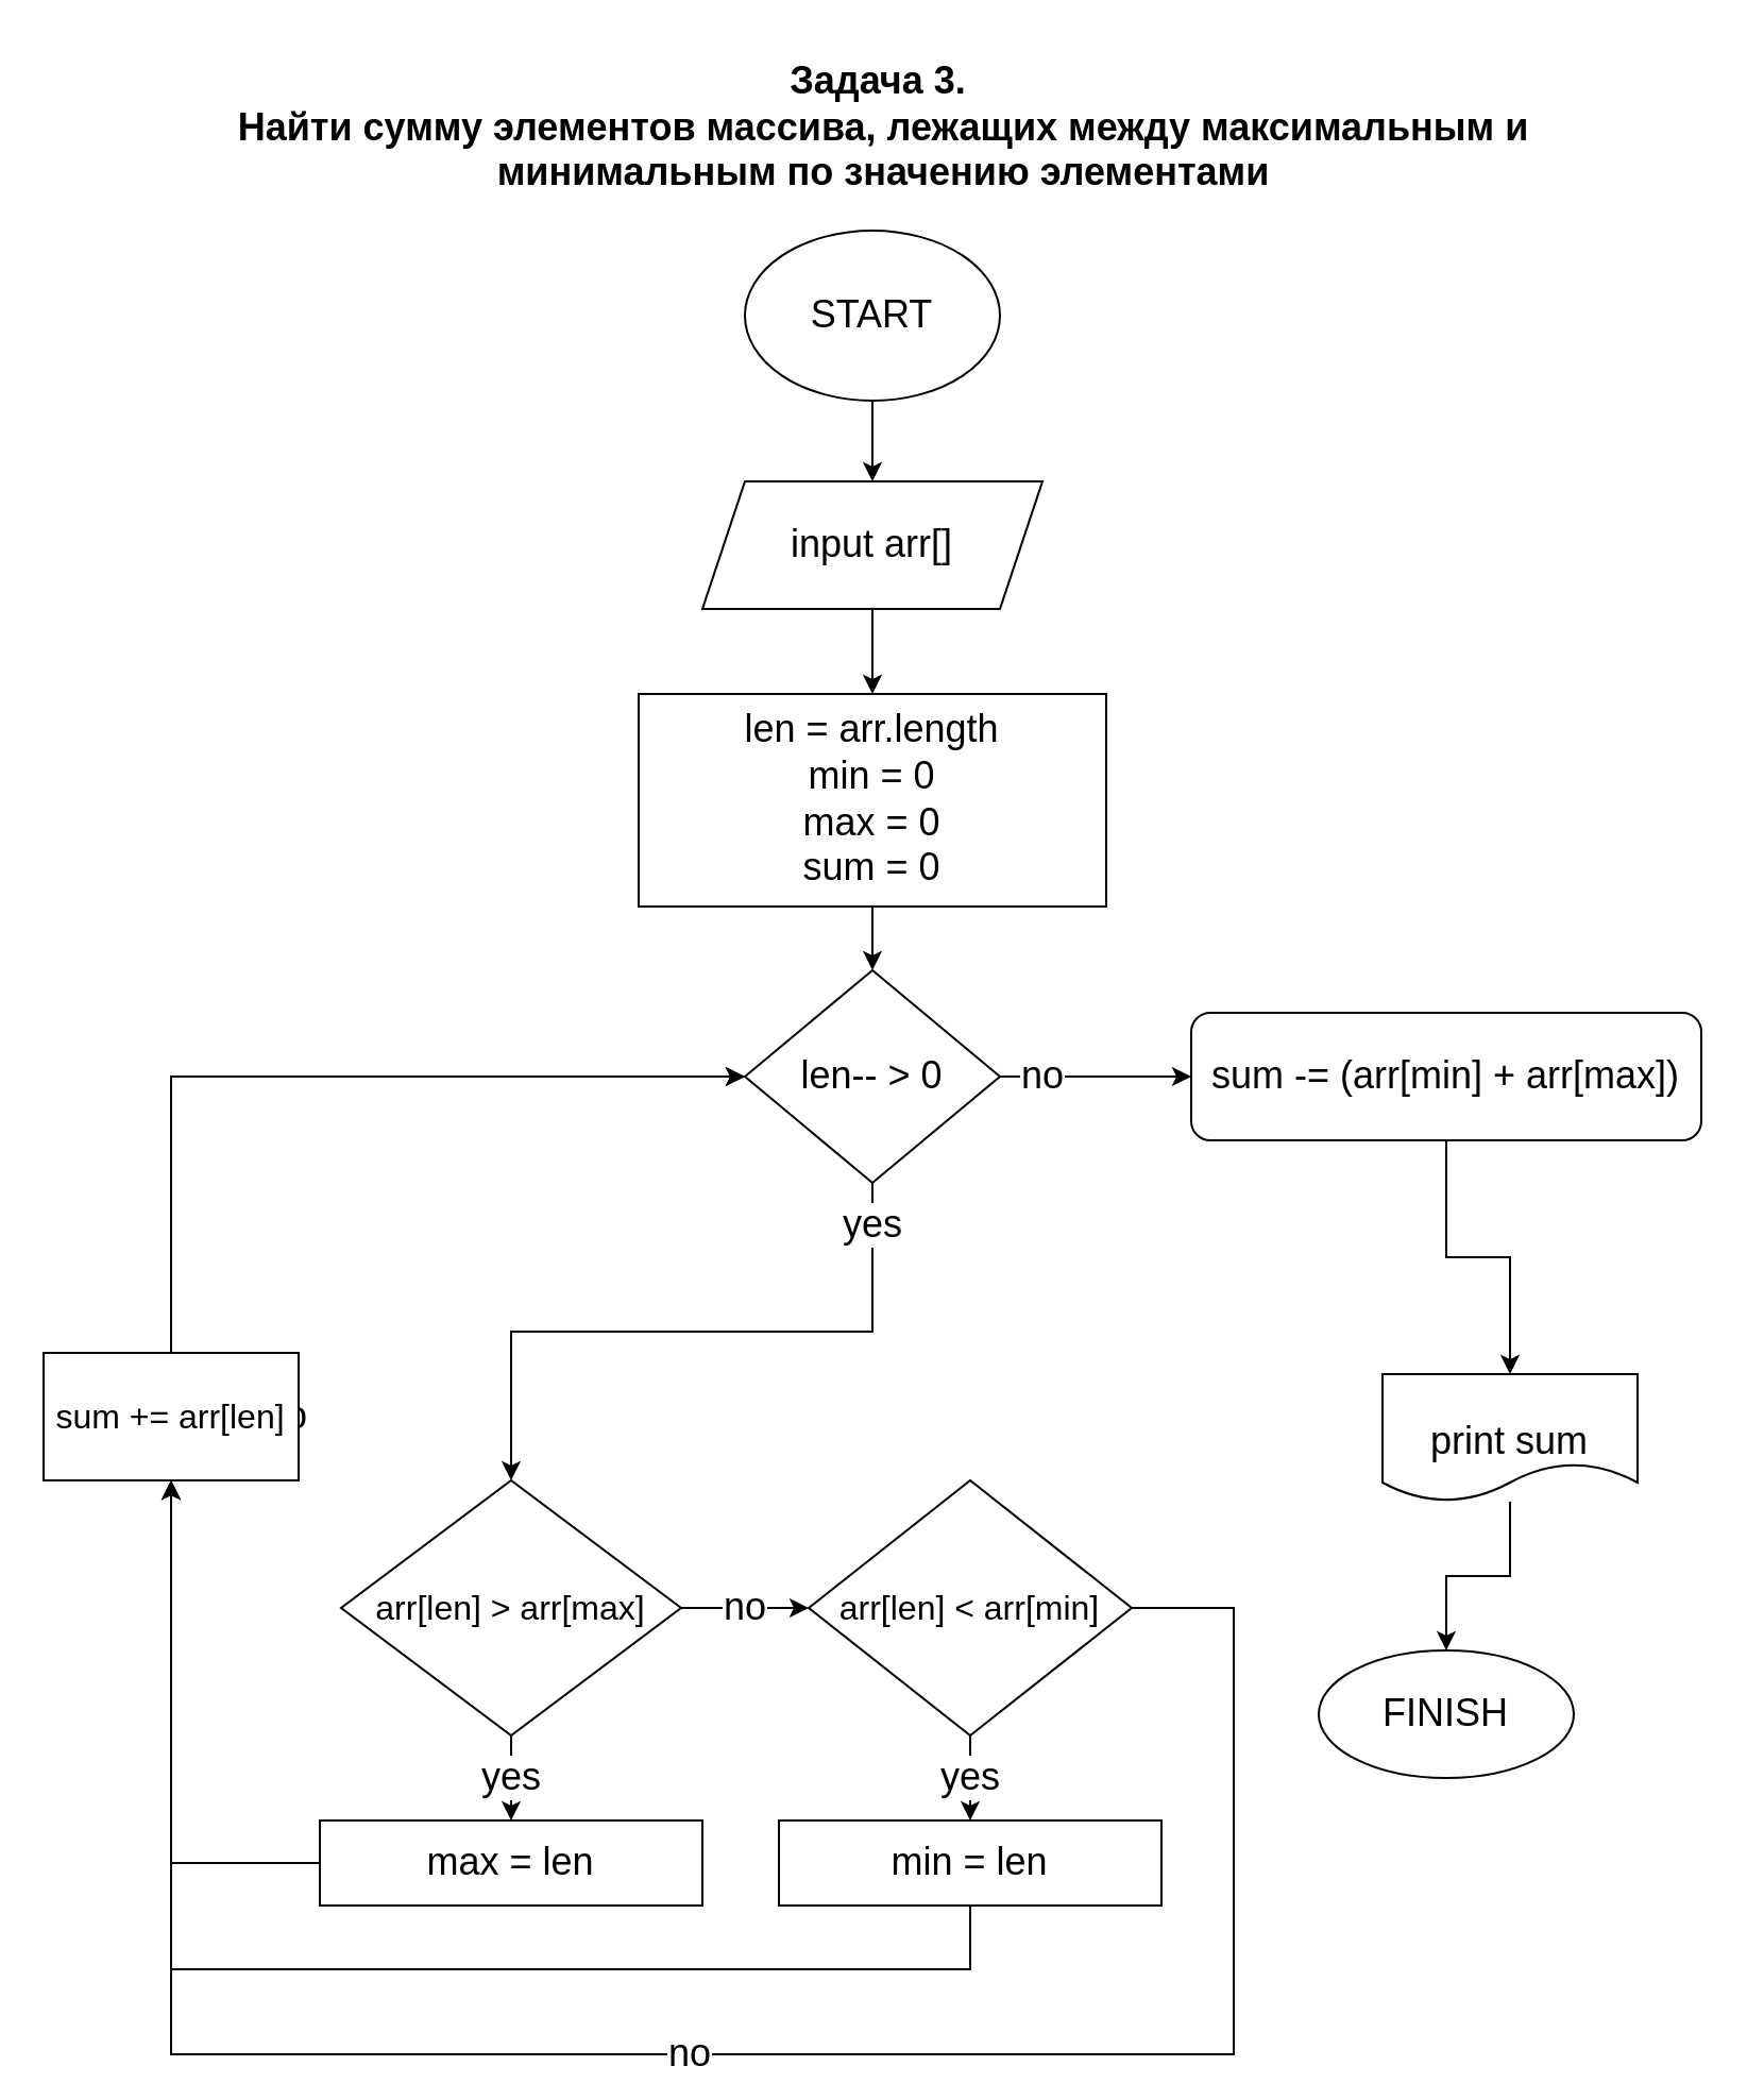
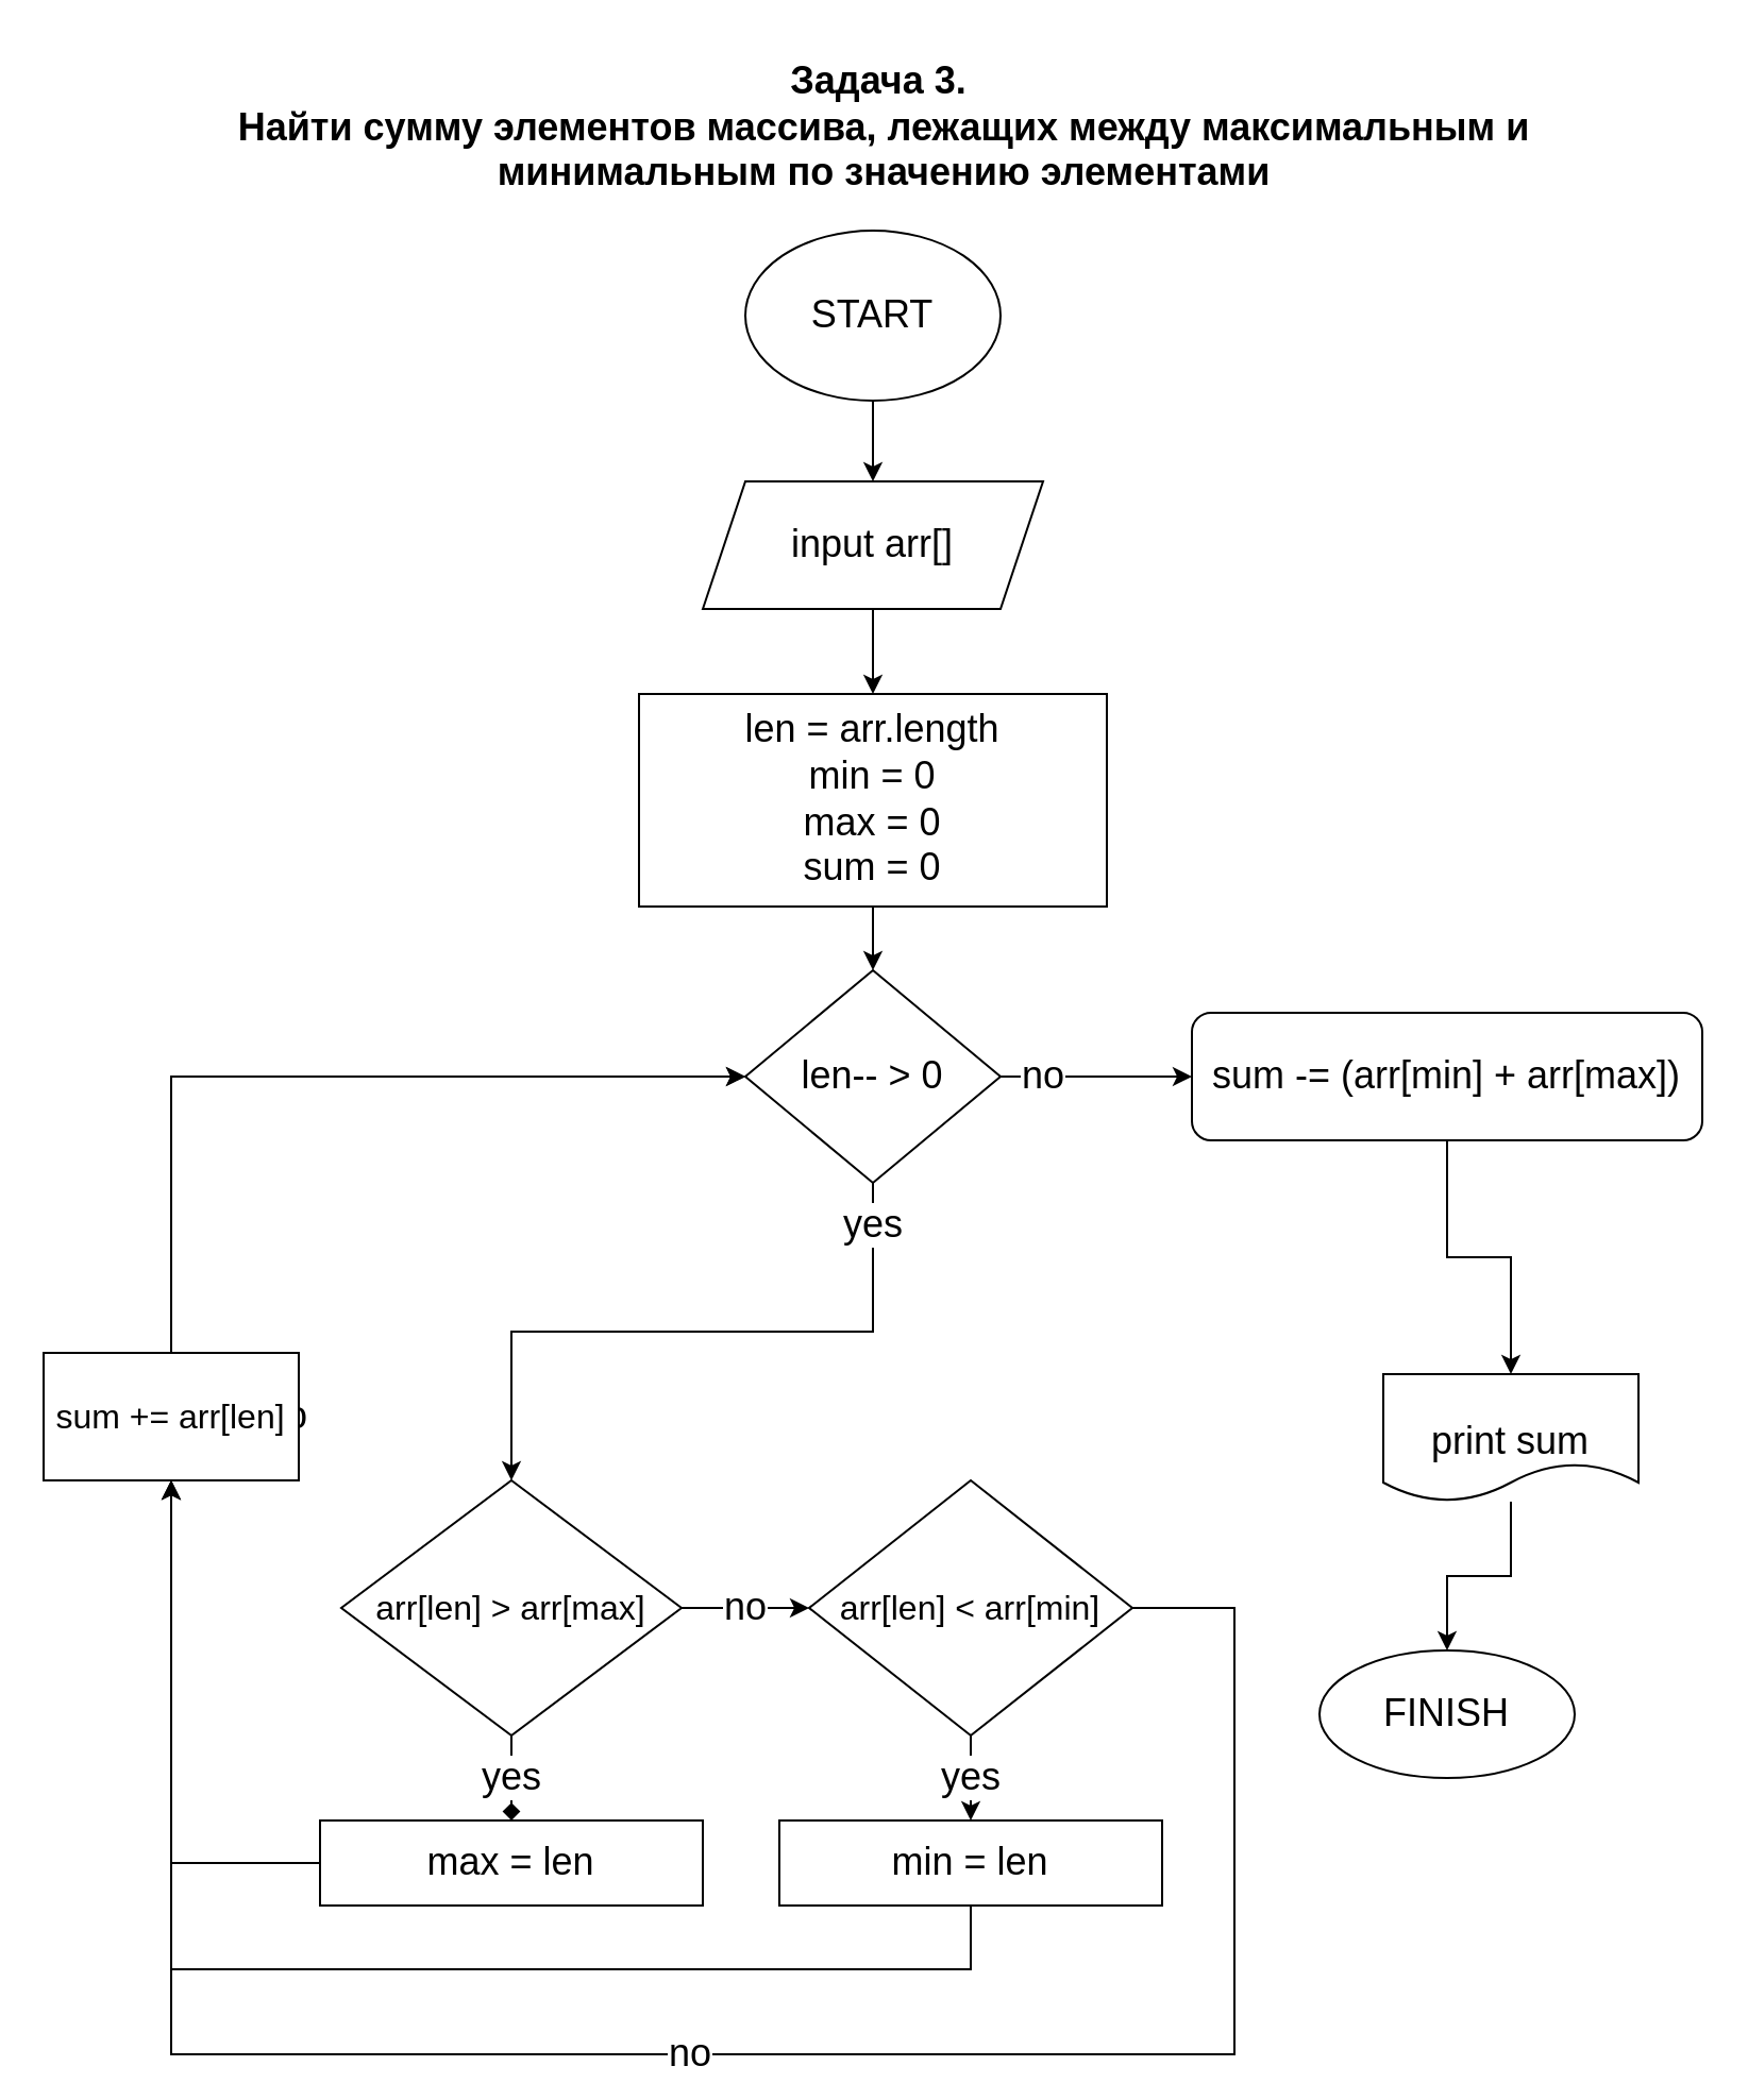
  <mxCell id="0" />
  <mxCell id="1" parent="0" />
  <mxCell id="2" value="&lt;span class=&quot;fontstyle0&quot; style=&quot;font-size: 18px;&quot;&gt;Задача 3.&amp;nbsp;&lt;/span&gt;&lt;br/&gt;&lt;span class=&quot;fontstyle0&quot;&gt;Найти сумму элементов массива, лежащих между максимальным и&lt;br&gt;минимальным по значению элементами&lt;/span&gt; &lt;br/&gt;" style="text;html=1;align=center;verticalAlign=middle;resizable=0;points=[];autosize=1;strokeColor=none;fillColor=none;fontSize=18;fontStyle=1" parent="1" vertex="1"><mxGeometry x="100" y="20" width="630" height="80" as="geometry" /></mxCell>
  <mxCell id="3" value="" style="edgeStyle=orthogonalEdgeStyle;rounded=0;orthogonalLoop=1;jettySize=auto;html=1;fontSize=18;" parent="1" source="4" target="6" edge="1"><mxGeometry relative="1" as="geometry" /></mxCell>
  <mxCell id="4" value="START" style="ellipse;whiteSpace=wrap;html=1;fontSize=18;" parent="1" vertex="1"><mxGeometry x="350" y="108" width="120" height="80" as="geometry" /></mxCell>
  <mxCell id="5" value="" style="edgeStyle=orthogonalEdgeStyle;rounded=0;orthogonalLoop=1;jettySize=auto;html=1;fontSize=18;" parent="1" source="6" target="8" edge="1"><mxGeometry relative="1" as="geometry" /></mxCell>
  <mxCell id="6" value="input arr[]" style="shape=parallelogram;perimeter=parallelogramPerimeter;whiteSpace=wrap;html=1;fixedSize=1;fontSize=18;" parent="1" vertex="1"><mxGeometry x="330" y="226" width="160" height="60" as="geometry" /></mxCell>
  <mxCell id="7" value="" style="edgeStyle=orthogonalEdgeStyle;rounded=0;orthogonalLoop=1;jettySize=auto;html=1;fontSize=18;" parent="1" source="8" target="11" edge="1"><mxGeometry relative="1" as="geometry" /></mxCell>
  <mxCell id="8" value="len = arr.length&lt;br&gt;min = 0&lt;br&gt;max = 0&lt;br&gt;sum = 0" style="whiteSpace=wrap;html=1;fontSize=18;" parent="1" vertex="1"><mxGeometry x="300" y="326" width="220" height="100" as="geometry" /></mxCell>
  <mxCell id="9" value="yes" style="edgeStyle=orthogonalEdgeStyle;rounded=0;orthogonalLoop=1;jettySize=auto;html=1;fontSize=18;entryX=0.5;entryY=0;entryDx=0;entryDy=0;" parent="1" source="11" target="14" edge="1"><mxGeometry x="-0.871" relative="1" as="geometry"><mxPoint as="offset" /><mxPoint x="410" y="596" as="targetPoint" /><Array as="points"><mxPoint x="410" y="626" /><mxPoint x="240" y="626" /></Array></mxGeometry></mxCell>
  <mxCell id="10" value="no" style="edgeStyle=orthogonalEdgeStyle;rounded=0;orthogonalLoop=1;jettySize=auto;html=1;fontSize=18;" edge="1" parent="1" source="11" target="29"><mxGeometry x="-0.556" relative="1" as="geometry"><mxPoint as="offset" /></mxGeometry></mxCell>
  <mxCell id="11" value="len-- &amp;gt; 0" style="rhombus;whiteSpace=wrap;html=1;fontSize=18;" parent="1" vertex="1"><mxGeometry x="350" y="456" width="120" height="100" as="geometry" /></mxCell>
- <mxCell id="12" value="yes" style="edgeStyle=orthogonalEdgeStyle;rounded=0;orthogonalLoop=1;jettySize=auto;html=1;fontSize=18;" parent="1" source="14" target="19" edge="1"><mxGeometry relative="1" as="geometry" /></mxCell>
+ <mxCell id="12" value="yes" style="edgeStyle=orthogonalEdgeStyle;rounded=0;orthogonalLoop=1;jettySize=auto;html=1;fontSize=18;endArrow=diamond;" parent="1" source="14" target="19" edge="1"><mxGeometry relative="1" as="geometry" /></mxCell>
  <mxCell id="13" value="no" style="edgeStyle=orthogonalEdgeStyle;rounded=0;orthogonalLoop=1;jettySize=auto;html=1;fontSize=18;" parent="1" source="14" target="23" edge="1"><mxGeometry relative="1" as="geometry" /></mxCell>
  <mxCell id="14" value="arr[len]&amp;nbsp;&amp;gt; arr[max]" style="rhombus;whiteSpace=wrap;html=1;fontSize=16;" parent="1" vertex="1"><mxGeometry x="160" y="696" width="160" height="120" as="geometry" /></mxCell>
  <mxCell id="15" style="edgeStyle=orthogonalEdgeStyle;rounded=0;orthogonalLoop=1;jettySize=auto;html=1;entryX=0.5;entryY=0;entryDx=0;entryDy=0;fontSize=18;" parent="1" source="16" target="17" edge="1"><mxGeometry relative="1" as="geometry" /></mxCell>
  <mxCell id="16" value="&lt;br&gt;print sum" style="shape=document;whiteSpace=wrap;html=1;boundedLbl=1;fontSize=18;" parent="1" vertex="1"><mxGeometry x="650" y="646" width="120" height="60" as="geometry" /></mxCell>
  <mxCell id="17" value="FINISH" style="ellipse;whiteSpace=wrap;html=1;fontSize=18;" parent="1" vertex="1"><mxGeometry x="620" y="776" width="120" height="60" as="geometry" /></mxCell>
  <mxCell id="18" style="edgeStyle=orthogonalEdgeStyle;rounded=0;orthogonalLoop=1;jettySize=auto;html=1;entryX=0.5;entryY=1;entryDx=0;entryDy=0;fontSize=18;" edge="1" parent="1" source="19" target="27"><mxGeometry relative="1" as="geometry" /></mxCell>
  <mxCell id="19" value="max = len" style="whiteSpace=wrap;html=1;fontSize=18;" parent="1" vertex="1"><mxGeometry x="150" y="856" width="180" height="40" as="geometry" /></mxCell>
  <mxCell id="20" value="yes" style="edgeStyle=orthogonalEdgeStyle;rounded=0;orthogonalLoop=1;jettySize=auto;html=1;fontSize=18;" parent="1" source="23" target="26" edge="1"><mxGeometry relative="1" as="geometry" /></mxCell>
  <mxCell id="21" value="no" style="edgeStyle=orthogonalEdgeStyle;rounded=0;orthogonalLoop=1;jettySize=auto;html=1;exitX=1;exitY=0.5;exitDx=0;exitDy=0;entryX=0;entryY=0.5;entryDx=0;entryDy=0;fontSize=18;startArrow=none;" parent="1" source="27" target="11" edge="1"><mxGeometry x="-0.975" relative="1" as="geometry"><Array as="points"><mxPoint x="80" y="506" /></Array><mxPoint as="offset" /></mxGeometry></mxCell>
  <mxCell id="22" value="no" style="edgeStyle=orthogonalEdgeStyle;rounded=0;orthogonalLoop=1;jettySize=auto;html=1;entryX=0.5;entryY=1;entryDx=0;entryDy=0;fontSize=18;" edge="1" parent="1" source="23" target="27"><mxGeometry relative="1" as="geometry"><Array as="points"><mxPoint x="580" y="756" /><mxPoint x="580" y="966" /><mxPoint x="80" y="966" /></Array></mxGeometry></mxCell>
  <mxCell id="23" value="arr[len] &amp;lt; arr[min]" style="rhombus;whiteSpace=wrap;html=1;fontSize=16;" parent="1" vertex="1"><mxGeometry x="380" y="696" width="152" height="120" as="geometry" /></mxCell>
  <mxCell id="24" style="edgeStyle=orthogonalEdgeStyle;rounded=0;orthogonalLoop=1;jettySize=auto;html=1;entryX=0;entryY=0.5;entryDx=0;entryDy=0;fontSize=18;startArrow=none;" parent="1" source="27" target="11" edge="1"><mxGeometry relative="1" as="geometry"><Array as="points"><mxPoint x="80" y="506" /></Array></mxGeometry></mxCell>
  <mxCell id="25" style="edgeStyle=orthogonalEdgeStyle;rounded=0;orthogonalLoop=1;jettySize=auto;html=1;entryX=0.5;entryY=1;entryDx=0;entryDy=0;fontSize=18;" edge="1" parent="1" source="26" target="27"><mxGeometry relative="1" as="geometry"><Array as="points"><mxPoint x="456" y="926" /><mxPoint x="80" y="926" /></Array></mxGeometry></mxCell>
  <mxCell id="26" value="min = len" style="whiteSpace=wrap;html=1;fontSize=18;" parent="1" vertex="1"><mxGeometry x="366" y="856" width="180" height="40" as="geometry" /></mxCell>
  <mxCell id="27" value="sum += arr[len]" style="whiteSpace=wrap;html=1;fontSize=16;" vertex="1" parent="1"><mxGeometry x="20" y="636" width="120" height="60" as="geometry" /></mxCell>
  <mxCell id="28" style="edgeStyle=orthogonalEdgeStyle;rounded=0;orthogonalLoop=1;jettySize=auto;html=1;entryX=0.5;entryY=0;entryDx=0;entryDy=0;fontSize=18;" edge="1" parent="1" source="29" target="16"><mxGeometry relative="1" as="geometry" /></mxCell>
  <mxCell id="29" value="sum -= (arr[min] + arr[max])" style="whiteSpace=wrap;html=1;fontSize=18;rounded=1;" vertex="1" parent="1"><mxGeometry x="560" y="476" width="240" height="60" as="geometry" /></mxCell>
